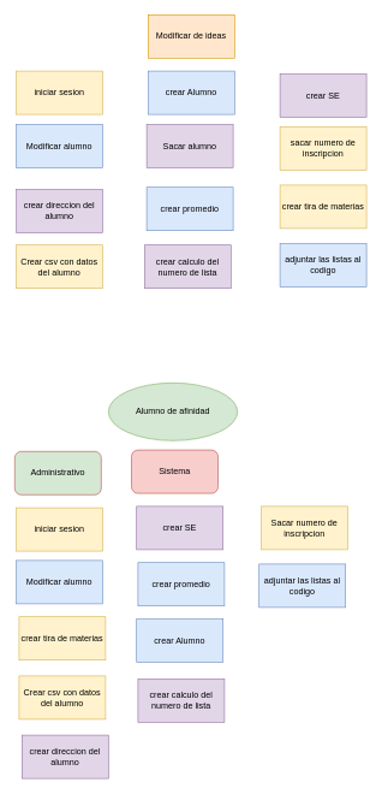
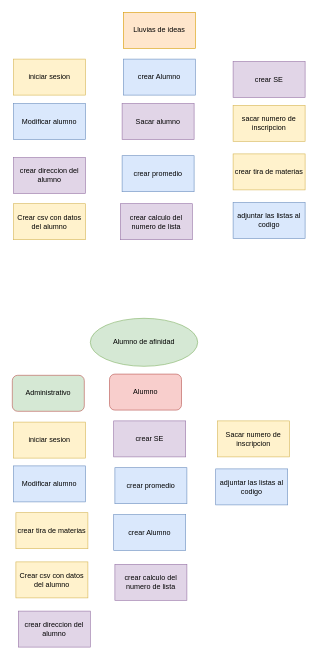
  <mxCell id="0" />
  <mxCell id="1" parent="0" />
- <mxCell id="2" value="Modificar de ideas" style="rounded=0;whiteSpace=wrap;html=1;fillColor=#ffe6cc;strokeColor=#d79b00;" vertex="1" parent="1"><mxGeometry x="205" y="20" width="120" height="60" as="geometry" /></mxCell>
+ <mxCell id="2" value="Lluvias de ideas" style="rounded=0;whiteSpace=wrap;html=1;fillColor=#ffe6cc;strokeColor=#d79b00;" vertex="1" parent="1"><mxGeometry x="205" y="20" width="120" height="60" as="geometry" /></mxCell>
  <mxCell id="3" value="iniciar sesion" style="rounded=0;whiteSpace=wrap;html=1;fillColor=#fff2cc;strokeColor=#d6b656;" vertex="1" parent="1"><mxGeometry x="22" y="98" width="120" height="60" as="geometry" /></mxCell>
  <mxCell id="4" value="crear Alumno" style="rounded=0;whiteSpace=wrap;html=1;fillColor=#dae8fc;strokeColor=#6c8ebf;" vertex="1" parent="1"><mxGeometry x="205" y="98" width="120" height="60" as="geometry" /></mxCell>
  <mxCell id="5" value="crear SE" style="rounded=0;whiteSpace=wrap;html=1;fillColor=#e1d5e7;strokeColor=#9673a6;" vertex="1" parent="1"><mxGeometry x="388" y="102" width="120" height="60" as="geometry" /></mxCell>
  <mxCell id="6" value="Modificar alumno" style="rounded=0;whiteSpace=wrap;html=1;fillColor=#dae8fc;strokeColor=#6c8ebf;" vertex="1" parent="1"><mxGeometry x="22" y="172" width="120" height="60" as="geometry" /></mxCell>
  <mxCell id="7" value="crear direccion del alumno" style="rounded=0;whiteSpace=wrap;html=1;fillColor=#e1d5e7;strokeColor=#9673a6;" vertex="1" parent="1"><mxGeometry x="22" y="262" width="120" height="60" as="geometry" /></mxCell>
  <mxCell id="8" value="crear tira de materias" style="rounded=0;whiteSpace=wrap;html=1;fillColor=#fff2cc;strokeColor=#d6b656;" vertex="1" parent="1"><mxGeometry x="388" y="256" width="120" height="60" as="geometry" /></mxCell>
  <mxCell id="9" value="crear promedio" style="rounded=0;whiteSpace=wrap;html=1;fillColor=#dae8fc;strokeColor=#6c8ebf;" vertex="1" parent="1"><mxGeometry x="203" y="259" width="120" height="60" as="geometry" /></mxCell>
  <mxCell id="10" value="sacar numero de inscripcion" style="rounded=0;whiteSpace=wrap;html=1;fillColor=#fff2cc;strokeColor=#d6b656;" vertex="1" parent="1"><mxGeometry x="388" y="175" width="120" height="60" as="geometry" /></mxCell>
  <mxCell id="11" value="Sacar alumno" style="rounded=0;whiteSpace=wrap;html=1;fillColor=#e1d5e7;strokeColor=#9673a6;" vertex="1" parent="1"><mxGeometry x="203" y="172" width="120" height="60" as="geometry" /></mxCell>
  <mxCell id="12" value="Crear csv con datos del alumno" style="rounded=0;whiteSpace=wrap;html=1;fillColor=#fff2cc;strokeColor=#d6b656;" vertex="1" parent="1"><mxGeometry x="22" y="339" width="120" height="60" as="geometry" /></mxCell>
  <mxCell id="13" value="adjuntar las listas al codigo" style="rounded=0;whiteSpace=wrap;html=1;fillColor=#dae8fc;strokeColor=#6c8ebf;" vertex="1" parent="1"><mxGeometry x="388" y="337" width="120" height="60" as="geometry" /></mxCell>
  <mxCell id="14" value="crear calculo del numero de lista" style="rounded=0;whiteSpace=wrap;html=1;fillColor=#e1d5e7;strokeColor=#9673a6;" vertex="1" parent="1"><mxGeometry x="200" y="339" width="120" height="60" as="geometry" /></mxCell>
  <mxCell id="15" value="Alumno de afinidad" style="ellipse;whiteSpace=wrap;html=1;fillColor=#d5e8d4;strokeColor=#82b366;" vertex="1" parent="1"><mxGeometry x="150" y="530" width="179" height="80" as="geometry" /></mxCell>
  <mxCell id="16" value="Administrativo" style="rounded=1;whiteSpace=wrap;html=1;fillColor=#d5e8d4;strokeColor=#b85450;" vertex="1" parent="1"><mxGeometry x="20" y="625" width="120" height="60" as="geometry" /></mxCell>
- <mxCell id="17" value="Sistema" style="rounded=1;whiteSpace=wrap;html=1;fillColor=#f8cecc;strokeColor=#b85450;" vertex="1" parent="1"><mxGeometry x="182" y="623" width="120" height="60" as="geometry" /></mxCell>
+ <mxCell id="17" value="Alumno" style="rounded=1;whiteSpace=wrap;html=1;fillColor=#f8cecc;strokeColor=#b85450;" vertex="1" parent="1"><mxGeometry x="182" y="623" width="120" height="60" as="geometry" /></mxCell>
  <mxCell id="18" value="Sacar numero de inscripcion" style="rounded=0;whiteSpace=wrap;html=1;fillColor=#fff2cc;strokeColor=#d6b656;" vertex="1" parent="1"><mxGeometry x="362" y="701" width="120" height="60" as="geometry" /></mxCell>
  <mxCell id="19" value="crear SE" style="rounded=0;whiteSpace=wrap;html=1;fillColor=#e1d5e7;strokeColor=#9673a6;" vertex="1" parent="1"><mxGeometry x="189" y="701" width="120" height="60" as="geometry" /></mxCell>
  <mxCell id="20" value="iniciar sesion" style="rounded=0;whiteSpace=wrap;html=1;fillColor=#fff2cc;strokeColor=#d6b656;" vertex="1" parent="1"><mxGeometry x="22" y="703" width="120" height="60" as="geometry" /></mxCell>
  <mxCell id="21" value="Modificar alumno" style="rounded=0;whiteSpace=wrap;html=1;fillColor=#dae8fc;strokeColor=#6c8ebf;" vertex="1" parent="1"><mxGeometry x="22" y="776" width="120" height="60" as="geometry" /></mxCell>
  <mxCell id="22" value="crear promedio" style="rounded=0;whiteSpace=wrap;html=1;fillColor=#dae8fc;strokeColor=#6c8ebf;" vertex="1" parent="1"><mxGeometry x="191" y="779" width="120" height="60" as="geometry" /></mxCell>
  <mxCell id="23" value="crear Alumno" style="rounded=0;whiteSpace=wrap;html=1;fillColor=#dae8fc;strokeColor=#6c8ebf;" vertex="1" parent="1"><mxGeometry x="189" y="857" width="120" height="60" as="geometry" /></mxCell>
  <mxCell id="24" value="crear tira de materias" style="rounded=0;whiteSpace=wrap;html=1;fillColor=#fff2cc;strokeColor=#d6b656;" vertex="1" parent="1"><mxGeometry x="26" y="854" width="120" height="60" as="geometry" /></mxCell>
  <mxCell id="25" value="Crear csv con datos del alumno" style="rounded=0;whiteSpace=wrap;html=1;fillColor=#fff2cc;strokeColor=#d6b656;" vertex="1" parent="1"><mxGeometry x="26" y="936" width="120" height="60" as="geometry" /></mxCell>
  <mxCell id="26" value="adjuntar las listas al codigo" style="rounded=0;whiteSpace=wrap;html=1;fillColor=#dae8fc;strokeColor=#6c8ebf;" vertex="1" parent="1"><mxGeometry x="359" y="781" width="120" height="60" as="geometry" /></mxCell>
  <mxCell id="27" value="crear calculo del numero de lista" style="rounded=0;whiteSpace=wrap;html=1;fillColor=#e1d5e7;strokeColor=#9673a6;" vertex="1" parent="1"><mxGeometry x="191" y="940" width="120" height="60" as="geometry" /></mxCell>
  <mxCell id="28" value="crear direccion del alumno" style="rounded=0;whiteSpace=wrap;html=1;fillColor=#e1d5e7;strokeColor=#9673a6;" vertex="1" parent="1"><mxGeometry x="30" y="1018" width="120" height="60" as="geometry" /></mxCell>
